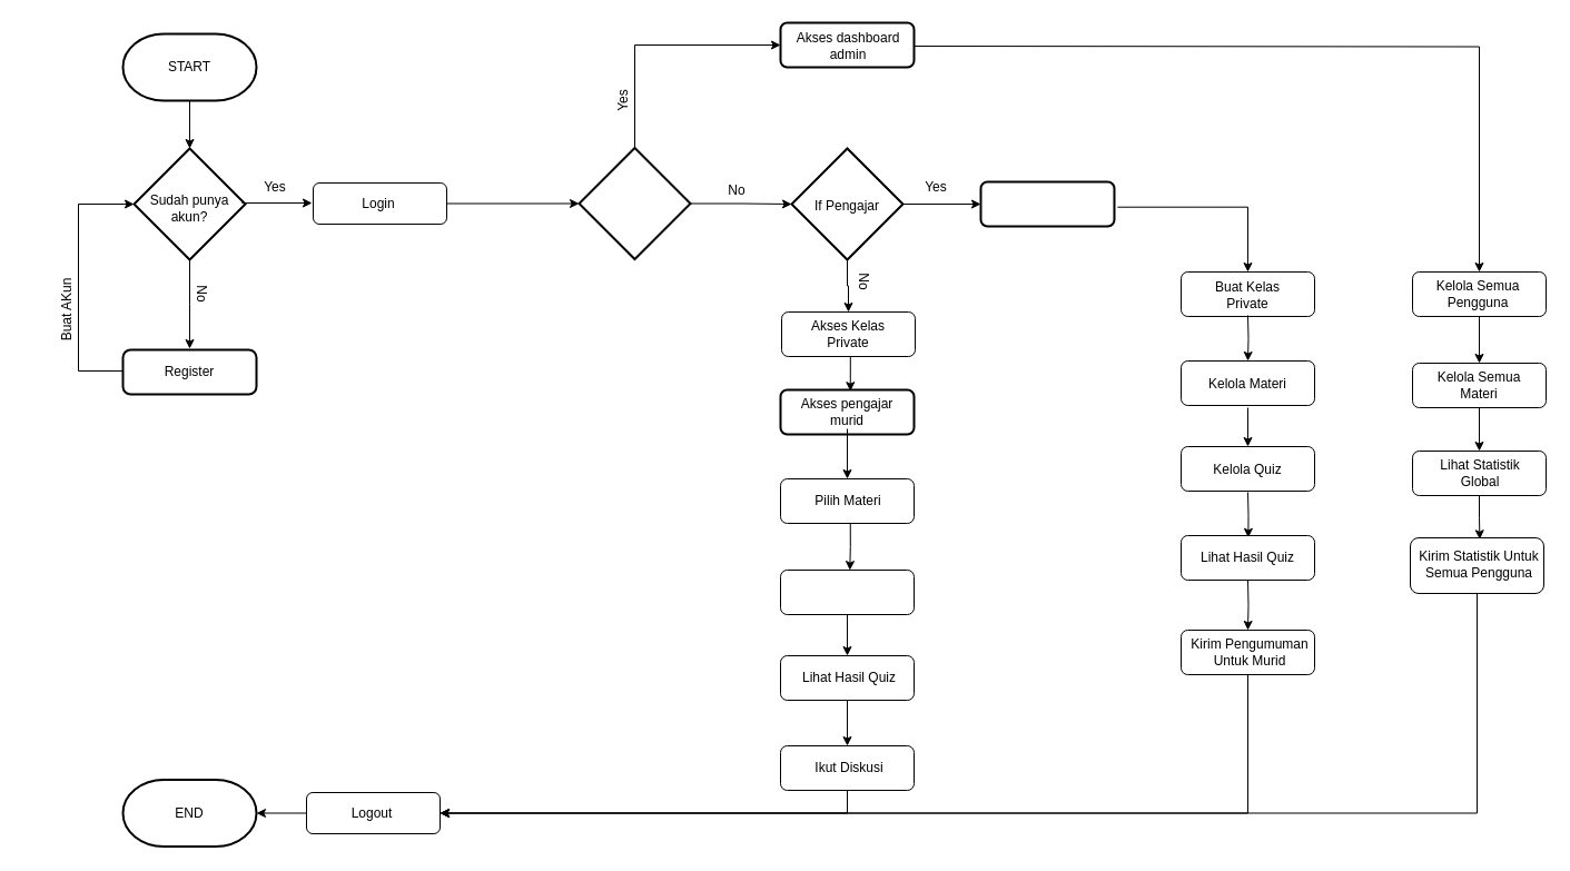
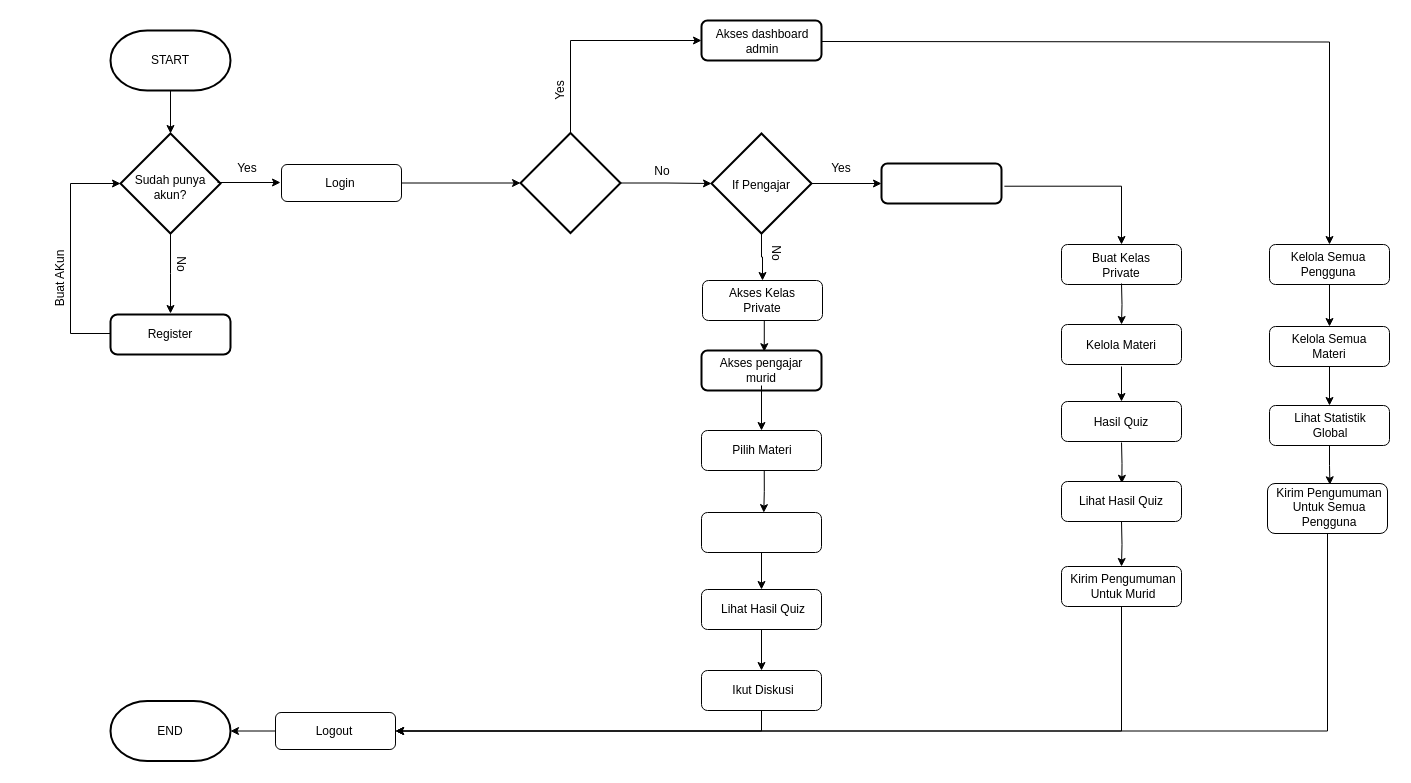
  <mxCell id="0" />
  <mxCell id="1" parent="0" />
  <mxCell id="2" value="" style="edgeStyle=orthogonalEdgeStyle;rounded=0;orthogonalLoop=1;jettySize=auto;html=1;entryX=0.5;entryY=0;entryDx=0;entryDy=0;" parent="1" source="3" target="8" edge="1"><mxGeometry relative="1" as="geometry"><mxPoint x="170" y="123" as="targetPoint" /></mxGeometry></mxCell>
  <mxCell id="3" value="" style="strokeWidth=2;html=1;shape=mxgraph.flowchart.terminator;whiteSpace=wrap;" parent="1" vertex="1"><mxGeometry x="110" y="30" width="120" height="60" as="geometry" /></mxCell>
  <mxCell id="4" value="START" style="text;strokeColor=none;align=center;fillColor=none;html=1;verticalAlign=middle;whiteSpace=wrap;rounded=0;" parent="1" vertex="1"><mxGeometry x="140" y="45" width="60" height="30" as="geometry" /></mxCell>
  <mxCell id="5" value="" style="rounded=1;whiteSpace=wrap;html=1;absoluteArcSize=1;arcSize=14;strokeWidth=2;" parent="1" vertex="1"><mxGeometry x="110" y="314" width="120" height="40" as="geometry" /></mxCell>
  <mxCell id="6" value="Register" style="text;strokeColor=none;align=center;fillColor=none;html=1;verticalAlign=middle;whiteSpace=wrap;rounded=0;" parent="1" vertex="1"><mxGeometry x="140" y="319" width="60" height="30" as="geometry" /></mxCell>
  <mxCell id="7" value="" style="edgeStyle=orthogonalEdgeStyle;rounded=0;orthogonalLoop=1;jettySize=auto;html=1;" parent="1" source="8" edge="1"><mxGeometry relative="1" as="geometry"><mxPoint x="170" y="313" as="targetPoint" /></mxGeometry></mxCell>
  <mxCell id="8" value="" style="rhombus;whiteSpace=wrap;html=1;strokeWidth=2;" parent="1" vertex="1"><mxGeometry x="120" y="133" width="100" height="100" as="geometry" /></mxCell>
  <mxCell id="9" value="" style="edgeStyle=orthogonalEdgeStyle;rounded=0;orthogonalLoop=1;jettySize=auto;html=1;" parent="1" edge="1"><mxGeometry relative="1" as="geometry"><mxPoint x="217" y="182" as="sourcePoint" /><mxPoint x="280" y="182" as="targetPoint" /></mxGeometry></mxCell>
  <mxCell id="10" value="Sudah punya akun?" style="text;strokeColor=none;align=center;fillColor=none;html=1;verticalAlign=middle;whiteSpace=wrap;rounded=0;" parent="1" vertex="1"><mxGeometry x="130" y="172" width="80" height="30" as="geometry" /></mxCell>
  <mxCell id="11" value="" style="edgeStyle=orthogonalEdgeStyle;rounded=0;orthogonalLoop=1;jettySize=auto;html=1;entryX=0;entryY=0.5;entryDx=0;entryDy=0;" parent="1" source="12" target="75" edge="1"><mxGeometry relative="1" as="geometry"><mxPoint x="490" y="182" as="targetPoint" /></mxGeometry></mxCell>
  <mxCell id="12" value="" style="rounded=1;whiteSpace=wrap;html=1;" parent="1" vertex="1"><mxGeometry x="281" y="164" width="120" height="37" as="geometry" /></mxCell>
  <mxCell id="13" value="Login" style="text;strokeColor=none;align=center;fillColor=none;html=1;verticalAlign=middle;whiteSpace=wrap;rounded=0;" parent="1" vertex="1"><mxGeometry x="310" y="168" width="60" height="30" as="geometry" /></mxCell>
  <mxCell id="14" value="&lt;div&gt;Yes&lt;/div&gt;" style="text;strokeColor=none;align=center;fillColor=none;html=1;verticalAlign=middle;whiteSpace=wrap;rounded=0;" parent="1" vertex="1"><mxGeometry x="207" y="153" width="80" height="30" as="geometry" /></mxCell>
  <mxCell id="15" value="No" style="text;strokeColor=none;align=center;fillColor=none;html=1;verticalAlign=middle;whiteSpace=wrap;rounded=0;rotation=90;" parent="1" vertex="1"><mxGeometry x="141" y="249" width="80" height="30" as="geometry" /></mxCell>
  <mxCell id="16" value="" style="endArrow=classic;html=1;rounded=0;entryX=0;entryY=0.5;entryDx=0;entryDy=0;" parent="1" target="8" edge="1"><mxGeometry width="50" height="50" relative="1" as="geometry"><mxPoint x="110" y="333" as="sourcePoint" /><mxPoint x="40" y="273" as="targetPoint" /><Array as="points"><mxPoint x="70" y="333" /><mxPoint x="70" y="183" /></Array></mxGeometry></mxCell>
  <mxCell id="17" value="&lt;div&gt;Buat AKun&lt;/div&gt;" style="text;strokeColor=none;align=center;fillColor=none;html=1;verticalAlign=middle;whiteSpace=wrap;rounded=0;rotation=270;" parent="1" vertex="1"><mxGeometry x="20" y="263" width="80" height="30" as="geometry" /></mxCell>
  <mxCell id="18" value="" style="edgeStyle=orthogonalEdgeStyle;rounded=0;orthogonalLoop=1;jettySize=auto;html=1;" parent="1" source="20" target="25" edge="1"><mxGeometry relative="1" as="geometry" /></mxCell>
  <mxCell id="19" value="" style="edgeStyle=orthogonalEdgeStyle;rounded=0;orthogonalLoop=1;jettySize=auto;html=1;entryX=0.5;entryY=0;entryDx=0;entryDy=0;" parent="1" source="20" target="80" edge="1"><mxGeometry relative="1" as="geometry" /></mxCell>
  <mxCell id="20" value="" style="rhombus;whiteSpace=wrap;html=1;strokeWidth=2;" parent="1" vertex="1"><mxGeometry x="711" y="133" width="100" height="100" as="geometry" /></mxCell>
  <mxCell id="21" value="If Pengajar" style="text;strokeColor=none;align=center;fillColor=none;html=1;verticalAlign=middle;whiteSpace=wrap;rounded=0;" parent="1" vertex="1"><mxGeometry x="721" y="170" width="80" height="30" as="geometry" /></mxCell>
  <mxCell id="22" value="" style="rounded=1;whiteSpace=wrap;html=1;strokeWidth=2;" parent="1" vertex="1"><mxGeometry x="701" y="20" width="120" height="40" as="geometry" /></mxCell>
  <mxCell id="23" value="" style="edgeStyle=orthogonalEdgeStyle;rounded=0;orthogonalLoop=1;jettySize=auto;html=1;" parent="1" target="46" edge="1"><mxGeometry relative="1" as="geometry"><mxPoint x="821" y="41" as="sourcePoint" /></mxGeometry></mxCell>
  <mxCell id="24" value="Akses dashboard admin" style="text;strokeColor=none;align=center;fillColor=none;html=1;verticalAlign=middle;whiteSpace=wrap;rounded=0;" parent="1" vertex="1"><mxGeometry x="712" y="26" width="100" height="30" as="geometry" /></mxCell>
  <mxCell id="25" value="" style="rounded=1;whiteSpace=wrap;html=1;strokeWidth=2;" parent="1" vertex="1"><mxGeometry x="881" y="163" width="120" height="40" as="geometry" /></mxCell>
  <mxCell id="26" value="" style="edgeStyle=orthogonalEdgeStyle;rounded=0;orthogonalLoop=1;jettySize=auto;html=1;exitX=1.024;exitY=0.568;exitDx=0;exitDy=0;exitPerimeter=0;entryX=0.5;entryY=0;entryDx=0;entryDy=0;" parent="1" source="25" target="77" edge="1"><mxGeometry relative="1" as="geometry" /></mxCell>
  <mxCell id="27" value="" style="rounded=1;whiteSpace=wrap;html=1;strokeWidth=2;" parent="1" vertex="1"><mxGeometry x="701" y="350" width="120" height="40" as="geometry" /></mxCell>
  <mxCell id="28" value="" style="edgeStyle=orthogonalEdgeStyle;rounded=0;orthogonalLoop=1;jettySize=auto;html=1;entryX=0.5;entryY=0;entryDx=0;entryDy=0;" parent="1" source="29" target="57" edge="1"><mxGeometry relative="1" as="geometry"><mxPoint x="761" y="435" as="targetPoint" /></mxGeometry></mxCell>
  <mxCell id="29" value="Akses pengajar murid" style="text;strokeColor=none;align=center;fillColor=none;html=1;verticalAlign=middle;whiteSpace=wrap;rounded=0;" parent="1" vertex="1"><mxGeometry x="711" y="355" width="100" height="30" as="geometry" /></mxCell>
  <mxCell id="30" value="Yes" style="text;strokeColor=none;align=center;fillColor=none;html=1;verticalAlign=middle;whiteSpace=wrap;rounded=0;" parent="1" vertex="1"><mxGeometry x="801" y="153" width="80" height="30" as="geometry" /></mxCell>
  <mxCell id="31" value="No" style="text;strokeColor=none;align=center;fillColor=none;html=1;verticalAlign=middle;whiteSpace=wrap;rounded=0;rotation=90;" parent="1" vertex="1"><mxGeometry x="736" y="238" width="80" height="30" as="geometry" /></mxCell>
  <mxCell id="32" value="Yes" style="text;strokeColor=none;align=center;fillColor=none;html=1;verticalAlign=middle;whiteSpace=wrap;rounded=0;rotation=270;" parent="1" vertex="1"><mxGeometry x="520" y="75" width="80" height="30" as="geometry" /></mxCell>
  <mxCell id="33" value="" style="rounded=1;whiteSpace=wrap;html=1;" parent="1" vertex="1"><mxGeometry x="1061" y="324" width="120" height="40" as="geometry" /></mxCell>
  <mxCell id="34" value="" style="edgeStyle=orthogonalEdgeStyle;rounded=0;orthogonalLoop=1;jettySize=auto;html=1;entryX=0.5;entryY=0;entryDx=0;entryDy=0;" parent="1" target="36" edge="1"><mxGeometry relative="1" as="geometry"><mxPoint x="1121" y="366" as="sourcePoint" /></mxGeometry></mxCell>
  <mxCell id="35" value="Kelola Materi" style="text;strokeColor=none;align=center;fillColor=none;html=1;verticalAlign=middle;whiteSpace=wrap;rounded=0;" parent="1" vertex="1"><mxGeometry x="1071" y="330" width="100" height="30" as="geometry" /></mxCell>
  <mxCell id="36" value="" style="rounded=1;whiteSpace=wrap;html=1;" parent="1" vertex="1"><mxGeometry x="1061" y="401" width="120" height="40" as="geometry" /></mxCell>
  <mxCell id="37" value="" style="edgeStyle=orthogonalEdgeStyle;rounded=0;orthogonalLoop=1;jettySize=auto;html=1;entryX=0.503;entryY=0.045;entryDx=0;entryDy=0;entryPerimeter=0;" parent="1" target="39" edge="1"><mxGeometry relative="1" as="geometry"><mxPoint x="1121.026" y="442" as="sourcePoint" /><mxPoint x="1121" y="507" as="targetPoint" /></mxGeometry></mxCell>
- <mxCell id="38" value="Kelola Quiz" style="text;strokeColor=none;align=center;fillColor=none;html=1;verticalAlign=middle;whiteSpace=wrap;rounded=0;" parent="1" vertex="1"><mxGeometry x="1071" y="407" width="100" height="30" as="geometry" /></mxCell>
+ <mxCell id="38" value="Hasil Quiz" style="text;strokeColor=none;align=center;fillColor=none;html=1;verticalAlign=middle;whiteSpace=wrap;rounded=0;" parent="1" vertex="1"><mxGeometry x="1071" y="407" width="100" height="30" as="geometry" /></mxCell>
  <mxCell id="39" value="" style="rounded=1;whiteSpace=wrap;html=1;" parent="1" vertex="1"><mxGeometry x="1061" y="481" width="120" height="40" as="geometry" /></mxCell>
  <mxCell id="40" value="" style="edgeStyle=orthogonalEdgeStyle;rounded=0;orthogonalLoop=1;jettySize=auto;html=1;entryX=0.5;entryY=0;entryDx=0;entryDy=0;" parent="1" target="43" edge="1"><mxGeometry relative="1" as="geometry"><mxPoint x="1121" y="521" as="sourcePoint" /></mxGeometry></mxCell>
  <mxCell id="41" value="Lihat Hasil Quiz" style="text;strokeColor=none;align=center;fillColor=none;html=1;verticalAlign=middle;whiteSpace=wrap;rounded=0;" parent="1" vertex="1"><mxGeometry x="1071" y="486" width="100" height="30" as="geometry" /></mxCell>
  <mxCell id="42" style="edgeStyle=orthogonalEdgeStyle;rounded=0;orthogonalLoop=1;jettySize=auto;html=1;exitX=0.5;exitY=1;exitDx=0;exitDy=0;entryX=1;entryY=0.5;entryDx=0;entryDy=0;" parent="1" source="43" target="68" edge="1"><mxGeometry relative="1" as="geometry" /></mxCell>
  <mxCell id="43" value="" style="rounded=1;whiteSpace=wrap;html=1;" parent="1" vertex="1"><mxGeometry x="1061" y="566" width="120" height="40" as="geometry" /></mxCell>
  <mxCell id="44" value="Kirim Pengumuman Untuk Murid" style="text;strokeColor=none;align=center;fillColor=none;html=1;verticalAlign=middle;whiteSpace=wrap;rounded=0;" parent="1" vertex="1"><mxGeometry x="1063" y="571" width="120" height="30" as="geometry" /></mxCell>
  <mxCell id="45" value="" style="edgeStyle=orthogonalEdgeStyle;rounded=0;orthogonalLoop=1;jettySize=auto;html=1;entryX=0.5;entryY=0;entryDx=0;entryDy=0;" parent="1" source="46" target="49" edge="1"><mxGeometry relative="1" as="geometry" /></mxCell>
  <mxCell id="46" value="" style="rounded=1;whiteSpace=wrap;html=1;" parent="1" vertex="1"><mxGeometry x="1269" y="244" width="120" height="40" as="geometry" /></mxCell>
  <mxCell id="47" value="Kelola Semua Pengguna" style="text;strokeColor=none;align=center;fillColor=none;html=1;verticalAlign=middle;whiteSpace=wrap;rounded=0;" parent="1" vertex="1"><mxGeometry x="1278" y="249" width="100" height="30" as="geometry" /></mxCell>
  <mxCell id="48" value="" style="edgeStyle=orthogonalEdgeStyle;rounded=0;orthogonalLoop=1;jettySize=auto;html=1;" parent="1" source="49" target="52" edge="1"><mxGeometry relative="1" as="geometry" /></mxCell>
  <mxCell id="49" value="" style="rounded=1;whiteSpace=wrap;html=1;" parent="1" vertex="1"><mxGeometry x="1269" y="326" width="120" height="40" as="geometry" /></mxCell>
  <mxCell id="50" value="Kelola Semua Materi" style="text;strokeColor=none;align=center;fillColor=none;html=1;verticalAlign=middle;whiteSpace=wrap;rounded=0;" parent="1" vertex="1"><mxGeometry x="1279" y="331" width="100" height="30" as="geometry" /></mxCell>
  <mxCell id="51" value="" style="edgeStyle=orthogonalEdgeStyle;rounded=0;orthogonalLoop=1;jettySize=auto;html=1;entryX=0.52;entryY=0.026;entryDx=0;entryDy=0;entryPerimeter=0;" parent="1" source="52" target="55" edge="1"><mxGeometry relative="1" as="geometry" /></mxCell>
  <mxCell id="52" value="" style="rounded=1;whiteSpace=wrap;html=1;" parent="1" vertex="1"><mxGeometry x="1269" y="405" width="120" height="40" as="geometry" /></mxCell>
  <mxCell id="53" value="Lihat Statistik Global" style="text;strokeColor=none;align=center;fillColor=none;html=1;verticalAlign=middle;whiteSpace=wrap;rounded=0;" parent="1" vertex="1"><mxGeometry x="1280" y="410" width="100" height="30" as="geometry" /></mxCell>
  <mxCell id="54" style="edgeStyle=orthogonalEdgeStyle;rounded=0;orthogonalLoop=1;jettySize=auto;html=1;exitX=0.5;exitY=1;exitDx=0;exitDy=0;entryX=1;entryY=0.5;entryDx=0;entryDy=0;" parent="1" source="55" target="68" edge="1"><mxGeometry relative="1" as="geometry" /></mxCell>
  <mxCell id="55" value="" style="rounded=1;whiteSpace=wrap;html=1;" parent="1" vertex="1"><mxGeometry x="1267" y="483" width="120" height="50" as="geometry" /></mxCell>
- <mxCell id="56" value="Kirim Statistik Untuk Semua Pengguna" style="text;strokeColor=none;align=center;fillColor=none;html=1;verticalAlign=middle;whiteSpace=wrap;rounded=0;" parent="1" vertex="1"><mxGeometry x="1269" y="492" width="120" height="30" as="geometry" /></mxCell>
+ <mxCell id="56" value="Kirim Pengumuman Untuk Semua Pengguna" style="text;strokeColor=none;align=center;fillColor=none;html=1;verticalAlign=middle;whiteSpace=wrap;rounded=0;" parent="1" vertex="1"><mxGeometry x="1269" y="492" width="120" height="30" as="geometry" /></mxCell>
  <mxCell id="57" value="" style="rounded=1;whiteSpace=wrap;html=1;" parent="1" vertex="1"><mxGeometry x="701" y="430" width="120" height="40" as="geometry" /></mxCell>
  <mxCell id="58" value="" style="edgeStyle=orthogonalEdgeStyle;rounded=0;orthogonalLoop=1;jettySize=auto;html=1;entryX=0.519;entryY=0.003;entryDx=0;entryDy=0;entryPerimeter=0;exitX=0.523;exitY=0.991;exitDx=0;exitDy=0;exitPerimeter=0;" parent="1" source="57" target="61" edge="1"><mxGeometry relative="1" as="geometry"><mxPoint x="762" y="475" as="sourcePoint" /></mxGeometry></mxCell>
  <mxCell id="59" value="Pilih Materi" style="text;strokeColor=none;align=center;fillColor=none;html=1;verticalAlign=middle;whiteSpace=wrap;rounded=0;" parent="1" vertex="1"><mxGeometry x="702" y="435" width="120" height="30" as="geometry" /></mxCell>
  <mxCell id="60" value="" style="edgeStyle=orthogonalEdgeStyle;rounded=0;orthogonalLoop=1;jettySize=auto;html=1;entryX=0.5;entryY=0;entryDx=0;entryDy=0;" parent="1" source="61" target="63" edge="1"><mxGeometry relative="1" as="geometry" /></mxCell>
  <mxCell id="61" value="" style="rounded=1;whiteSpace=wrap;html=1;" parent="1" vertex="1"><mxGeometry x="701" y="512" width="120" height="40" as="geometry" /></mxCell>
  <mxCell id="62" style="edgeStyle=orthogonalEdgeStyle;rounded=0;orthogonalLoop=1;jettySize=auto;html=1;exitX=0.5;exitY=1;exitDx=0;exitDy=0;entryX=0.5;entryY=0;entryDx=0;entryDy=0;" parent="1" source="63" target="66" edge="1"><mxGeometry relative="1" as="geometry" /></mxCell>
  <mxCell id="63" value="" style="rounded=1;whiteSpace=wrap;html=1;" parent="1" vertex="1"><mxGeometry x="701" y="589" width="120" height="40" as="geometry" /></mxCell>
  <mxCell id="64" value="Lihat Hasil Quiz" style="text;strokeColor=none;align=center;fillColor=none;html=1;verticalAlign=middle;whiteSpace=wrap;rounded=0;" parent="1" vertex="1"><mxGeometry x="703" y="594" width="120" height="30" as="geometry" /></mxCell>
  <mxCell id="65" style="edgeStyle=orthogonalEdgeStyle;rounded=0;orthogonalLoop=1;jettySize=auto;html=1;exitX=0.5;exitY=1;exitDx=0;exitDy=0;entryX=1;entryY=0.5;entryDx=0;entryDy=0;" parent="1" source="66" target="68" edge="1"><mxGeometry relative="1" as="geometry" /></mxCell>
  <mxCell id="66" value="" style="rounded=1;whiteSpace=wrap;html=1;" parent="1" vertex="1"><mxGeometry x="701" y="670" width="120" height="40" as="geometry" /></mxCell>
  <mxCell id="67" value="Ikut Diskusi" style="text;strokeColor=none;align=center;fillColor=none;html=1;verticalAlign=middle;whiteSpace=wrap;rounded=0;" parent="1" vertex="1"><mxGeometry x="703" y="675" width="120" height="30" as="geometry" /></mxCell>
  <mxCell id="68" value="" style="rounded=1;whiteSpace=wrap;html=1;" parent="1" vertex="1"><mxGeometry x="275" y="712" width="120" height="37" as="geometry" /></mxCell>
  <mxCell id="69" value="Logout" style="text;strokeColor=none;align=center;fillColor=none;html=1;verticalAlign=middle;whiteSpace=wrap;rounded=0;" parent="1" vertex="1"><mxGeometry x="304" y="716" width="60" height="30" as="geometry" /></mxCell>
  <mxCell id="70" value="" style="strokeWidth=2;html=1;shape=mxgraph.flowchart.terminator;whiteSpace=wrap;" parent="1" vertex="1"><mxGeometry x="110" y="700.5" width="120" height="60" as="geometry" /></mxCell>
  <mxCell id="71" value="END" style="text;strokeColor=none;align=center;fillColor=none;html=1;verticalAlign=middle;whiteSpace=wrap;rounded=0;" parent="1" vertex="1"><mxGeometry x="140" y="715.5" width="60" height="30" as="geometry" /></mxCell>
  <mxCell id="72" style="edgeStyle=orthogonalEdgeStyle;rounded=0;orthogonalLoop=1;jettySize=auto;html=1;exitX=0;exitY=0.5;exitDx=0;exitDy=0;entryX=1;entryY=0.5;entryDx=0;entryDy=0;entryPerimeter=0;" parent="1" source="68" target="70" edge="1"><mxGeometry relative="1" as="geometry" /></mxCell>
  <mxCell id="73" style="edgeStyle=orthogonalEdgeStyle;rounded=0;orthogonalLoop=1;jettySize=auto;html=1;exitX=1;exitY=0.5;exitDx=0;exitDy=0;entryX=0;entryY=0.5;entryDx=0;entryDy=0;" edge="1" parent="1" source="75" target="20"><mxGeometry relative="1" as="geometry" /></mxCell>
  <mxCell id="74" style="edgeStyle=orthogonalEdgeStyle;rounded=0;orthogonalLoop=1;jettySize=auto;html=1;exitX=0.5;exitY=0;exitDx=0;exitDy=0;entryX=0;entryY=0.5;entryDx=0;entryDy=0;" edge="1" parent="1" source="75" target="22"><mxGeometry relative="1" as="geometry" /></mxCell>
  <mxCell id="75" value="" style="rhombus;whiteSpace=wrap;html=1;strokeWidth=2;" vertex="1" parent="1"><mxGeometry x="520" y="132.5" width="100" height="100" as="geometry" /></mxCell>
  <mxCell id="76" value="No" style="text;strokeColor=none;align=center;fillColor=none;html=1;verticalAlign=middle;whiteSpace=wrap;rounded=0;rotation=0;" vertex="1" parent="1"><mxGeometry x="622" y="156" width="80" height="30" as="geometry" /></mxCell>
  <mxCell id="77" value="" style="rounded=1;whiteSpace=wrap;html=1;" vertex="1" parent="1"><mxGeometry x="1061" y="244" width="120" height="40" as="geometry" /></mxCell>
  <mxCell id="78" style="edgeStyle=orthogonalEdgeStyle;rounded=0;orthogonalLoop=1;jettySize=auto;html=1;entryX=0.5;entryY=0;entryDx=0;entryDy=0;" edge="1" parent="1" target="33"><mxGeometry relative="1" as="geometry"><mxPoint x="1121" y="283" as="sourcePoint" /></mxGeometry></mxCell>
  <mxCell id="79" value="Buat Kelas Private" style="text;strokeColor=none;align=center;fillColor=none;html=1;verticalAlign=middle;whiteSpace=wrap;rounded=0;" vertex="1" parent="1"><mxGeometry x="1071" y="250" width="100" height="30" as="geometry" /></mxCell>
  <mxCell id="80" value="" style="rounded=1;whiteSpace=wrap;html=1;fontStyle=1" vertex="1" parent="1"><mxGeometry x="702" y="280" width="120" height="40" as="geometry" /></mxCell>
  <mxCell id="81" style="edgeStyle=orthogonalEdgeStyle;rounded=0;orthogonalLoop=1;jettySize=auto;html=1;exitX=0.5;exitY=1;exitDx=0;exitDy=0;entryX=0.523;entryY=0.03;entryDx=0;entryDy=0;entryPerimeter=0;" edge="1" parent="1" source="80" target="27"><mxGeometry relative="1" as="geometry" /></mxCell>
  <mxCell id="82" value="Akses Kelas Private" style="text;strokeColor=none;align=center;fillColor=none;html=1;verticalAlign=middle;whiteSpace=wrap;rounded=0;" vertex="1" parent="1"><mxGeometry x="712" y="285" width="100" height="30" as="geometry" /></mxCell>
